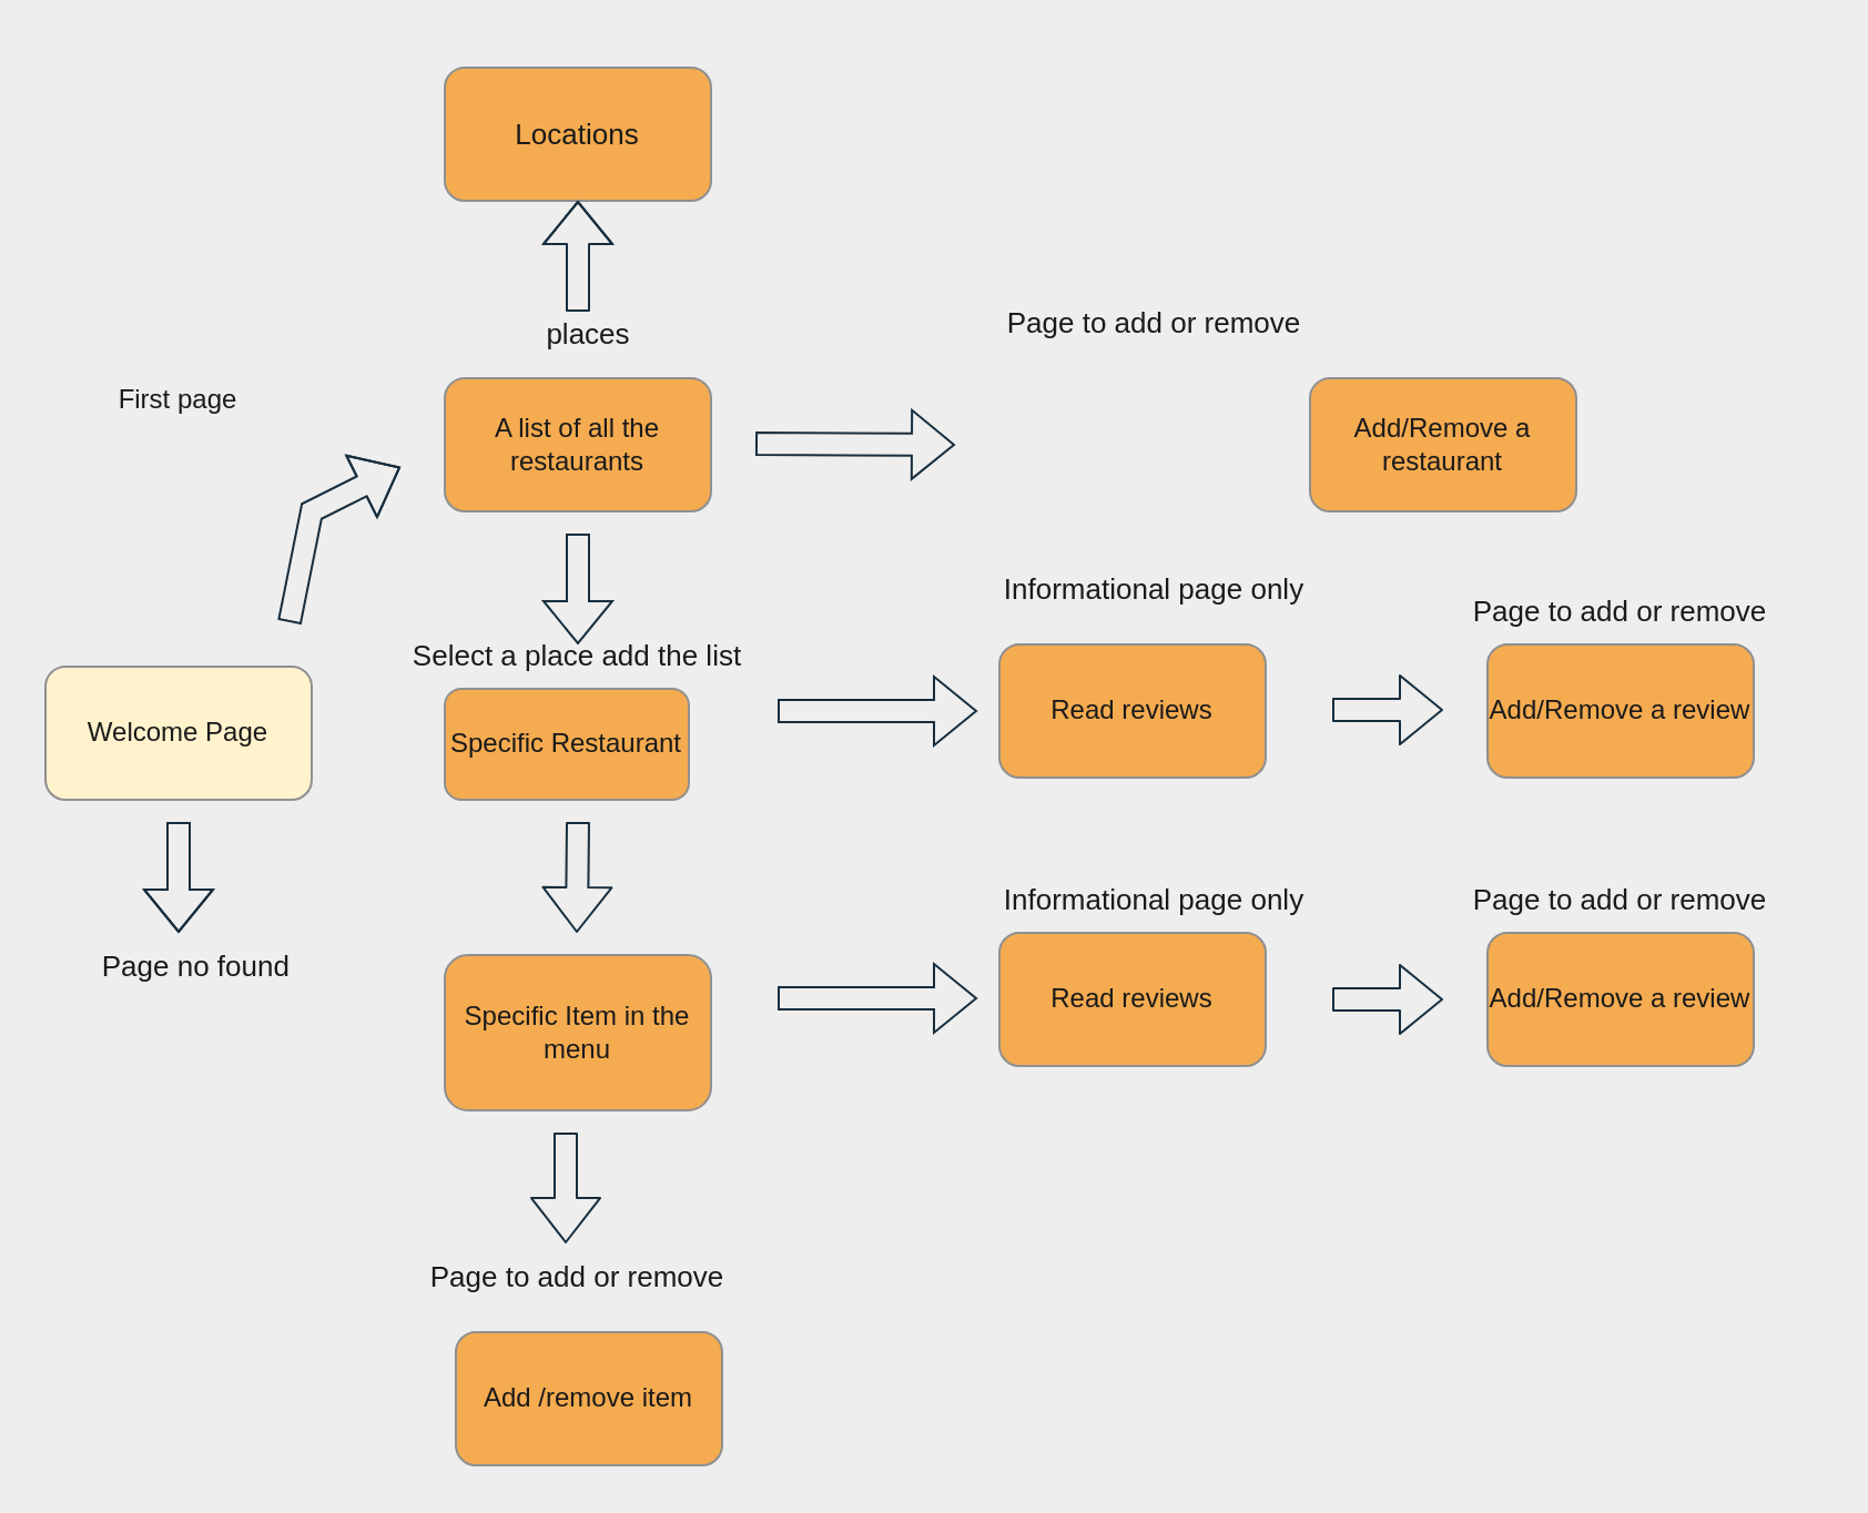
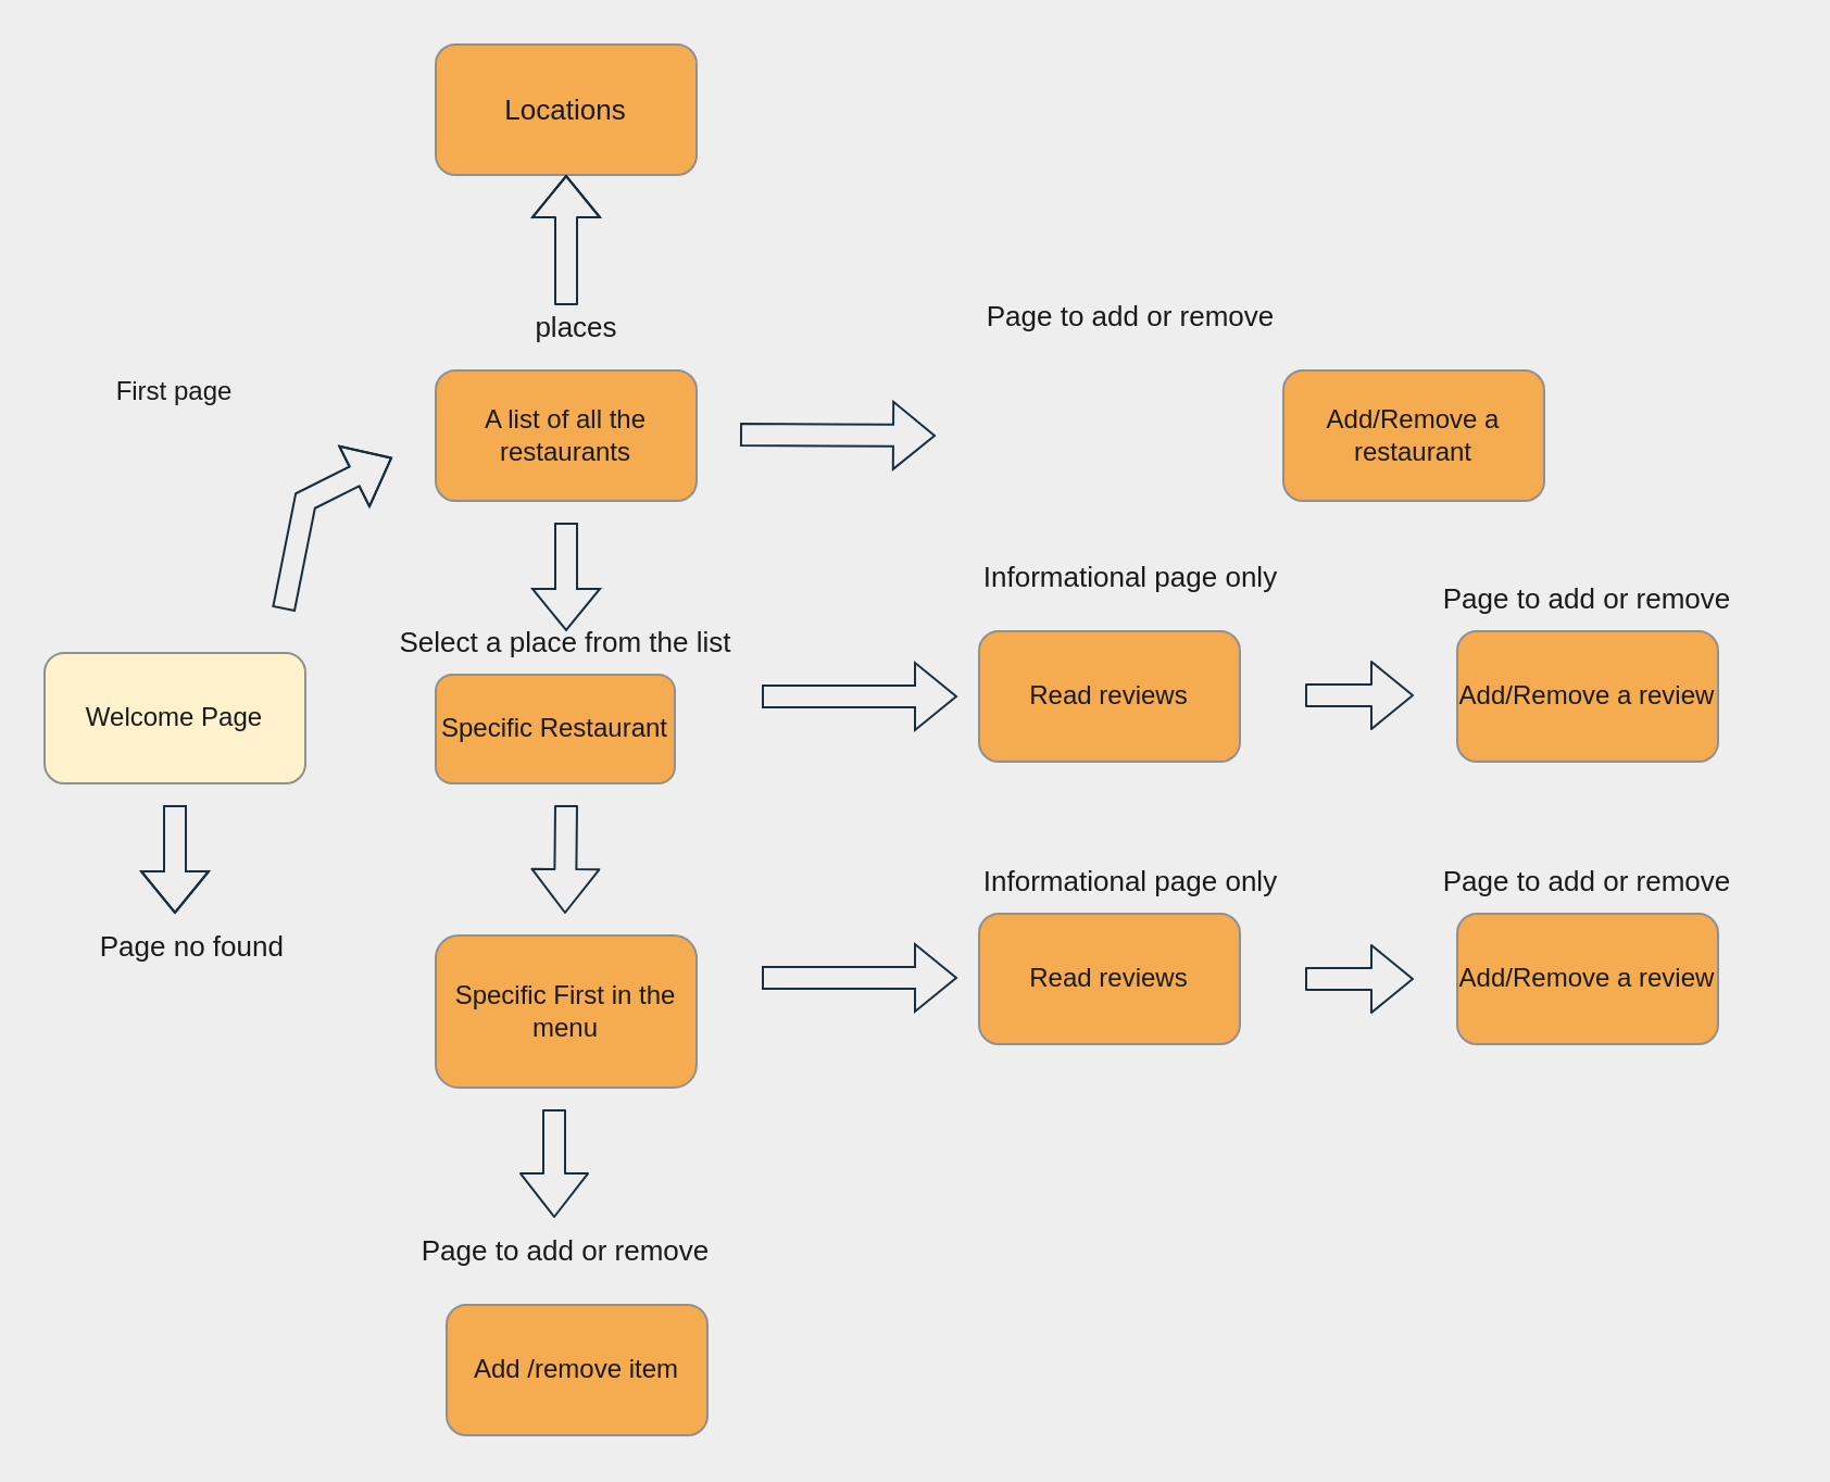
  <mxCell id="0" />
  <mxCell id="1" parent="0" />
  <mxCell id="2" value="Welcome Page" style="rounded=1;whiteSpace=wrap;html=1;strokeColor=#909090;fillColor=#fff2cc;fontColor=#1A1A1A;" parent="1" vertex="1"><mxGeometry x="20" y="300" width="120" height="60" as="geometry" /></mxCell>
  <mxCell id="3" value="" style="shape=flexArrow;endArrow=classic;html=1;rounded=0;strokeColor=#182E3E;fontColor=#1A1A1A;labelBackgroundColor=#EEEEEE;" parent="1" edge="1"><mxGeometry width="50" height="50" relative="1" as="geometry"><mxPoint x="130" y="280" as="sourcePoint" /><mxPoint x="180" y="210" as="targetPoint" /><Array as="points"><mxPoint x="140" y="230" /></Array></mxGeometry></mxCell>
  <mxCell id="4" value="A list of all the restaurants" style="rounded=1;whiteSpace=wrap;html=1;strokeColor=#909090;fillColor=#F5AB50;fontColor=#1A1A1A;" parent="1" vertex="1"><mxGeometry x="200" y="170" width="120" height="60" as="geometry" /></mxCell>
  <mxCell id="5" value="Read reviews" style="rounded=1;whiteSpace=wrap;html=1;strokeColor=#909090;fillColor=#F5AB50;fontColor=#1A1A1A;" parent="1" vertex="1"><mxGeometry x="450" y="290" width="120" height="60" as="geometry" /></mxCell>
  <mxCell id="6" value="" style="shape=flexArrow;endArrow=classic;html=1;rounded=0;strokeColor=#182E3E;fontColor=#1A1A1A;labelBackgroundColor=#EEEEEE;" parent="1" edge="1"><mxGeometry width="50" height="50" relative="1" as="geometry"><mxPoint x="80" y="370" as="sourcePoint" /><mxPoint x="80" y="420" as="targetPoint" /><Array as="points"><mxPoint x="80" y="390" /></Array></mxGeometry></mxCell>
  <mxCell id="7" value="Specific Restaurant" style="rounded=1;whiteSpace=wrap;html=1;strokeColor=#909090;fillColor=#F5AB50;fontColor=#1A1A1A;" parent="1" vertex="1"><mxGeometry x="200" y="310" width="110" height="50" as="geometry" /></mxCell>
  <mxCell id="8" value="" style="shape=flexArrow;endArrow=classic;html=1;rounded=0;strokeColor=#182E3E;fontColor=#1A1A1A;labelBackgroundColor=#EEEEEE;" parent="1" edge="1"><mxGeometry width="50" height="50" relative="1" as="geometry"><mxPoint x="350" y="320" as="sourcePoint" /><mxPoint x="440" y="320" as="targetPoint" /><Array as="points" /></mxGeometry></mxCell>
  <mxCell id="9" value="" style="shape=flexArrow;endArrow=classic;html=1;rounded=0;strokeColor=#182E3E;fontColor=#1A1A1A;labelBackgroundColor=#EEEEEE;" parent="1" edge="1"><mxGeometry width="50" height="50" relative="1" as="geometry"><mxPoint x="340" y="199.5" as="sourcePoint" /><mxPoint x="430" y="200" as="targetPoint" /></mxGeometry></mxCell>
  <mxCell id="10" value="Add/Remove a restaurant" style="rounded=1;whiteSpace=wrap;html=1;strokeColor=#909090;fillColor=#F5AB50;fontColor=#1A1A1A;" parent="1" vertex="1"><mxGeometry x="590" y="170" width="120" height="60" as="geometry" /></mxCell>
- <mxCell id="11" value="Specific Item in the menu" style="rounded=1;whiteSpace=wrap;html=1;strokeColor=#909090;fillColor=#F5AB50;fontColor=#1A1A1A;" parent="1" vertex="1"><mxGeometry x="200" y="430" width="120" height="70" as="geometry" /></mxCell>
+ <mxCell id="11" value="Specific First in the menu" style="rounded=1;whiteSpace=wrap;html=1;strokeColor=#909090;fillColor=#F5AB50;fontColor=#1A1A1A;" parent="1" vertex="1"><mxGeometry x="200" y="430" width="120" height="70" as="geometry" /></mxCell>
  <mxCell id="12" value="" style="shape=flexArrow;endArrow=classic;html=1;rounded=0;strokeColor=#182E3E;fontColor=#1A1A1A;labelBackgroundColor=#EEEEEE;" parent="1" edge="1"><mxGeometry width="50" height="50" relative="1" as="geometry"><mxPoint x="350" y="449.5" as="sourcePoint" /><mxPoint x="440" y="449.5" as="targetPoint" /></mxGeometry></mxCell>
  <mxCell id="13" value="Read reviews" style="rounded=1;whiteSpace=wrap;html=1;strokeColor=#909090;fillColor=#F5AB50;fontColor=#1A1A1A;" parent="1" vertex="1"><mxGeometry x="450" y="420" width="120" height="60" as="geometry" /></mxCell>
  <mxCell id="14" value="" style="shape=flexArrow;endArrow=classic;html=1;rounded=1;sketch=0;fontColor=#1A1A1A;strokeColor=#182E3E;curved=0;labelBackgroundColor=#EEEEEE;" parent="1" edge="1"><mxGeometry width="50" height="50" relative="1" as="geometry"><mxPoint x="600" y="319.5" as="sourcePoint" /><mxPoint x="650" y="319.5" as="targetPoint" /></mxGeometry></mxCell>
  <mxCell id="15" value="Add/Remove a review" style="rounded=1;whiteSpace=wrap;html=1;sketch=0;fontColor=#1A1A1A;strokeColor=#909090;fillColor=#F5AB50;" parent="1" vertex="1"><mxGeometry x="670" y="290" width="120" height="60" as="geometry" /></mxCell>
  <mxCell id="16" value="Add /remove item" style="rounded=1;whiteSpace=wrap;html=1;sketch=0;fontColor=#1A1A1A;strokeColor=#909090;fillColor=#F5AB50;" parent="1" vertex="1"><mxGeometry x="205" y="600" width="120" height="60" as="geometry" /></mxCell>
  <mxCell id="17" value="" style="shape=flexArrow;endArrow=classic;html=1;rounded=1;sketch=0;fontColor=#1A1A1A;strokeColor=#182E3E;curved=0;width=10;endSize=6.33;labelBackgroundColor=#EEEEEE;" parent="1" edge="1"><mxGeometry width="50" height="50" relative="1" as="geometry"><mxPoint x="260" y="370" as="sourcePoint" /><mxPoint x="259.5" y="420" as="targetPoint" /></mxGeometry></mxCell>
  <mxCell id="18" value="" style="shape=flexArrow;endArrow=classic;html=1;rounded=0;strokeColor=#182E3E;fontColor=#1A1A1A;labelBackgroundColor=#EEEEEE;" edge="1" parent="1"><mxGeometry width="50" height="50" relative="1" as="geometry"><mxPoint x="260" y="240" as="sourcePoint" /><mxPoint x="260" y="290" as="targetPoint" /></mxGeometry></mxCell>
  <mxCell id="19" value="First page" style="text;html=1;strokeColor=none;fillColor=none;align=center;verticalAlign=middle;whiteSpace=wrap;rounded=0;sketch=0;fontColor=#1A1A1A;" vertex="1" parent="1"><mxGeometry x="50" y="165" width="60" height="30" as="geometry" /></mxCell>
  <mxCell id="20" value="places" style="text;html=1;strokeColor=none;fillColor=none;align=center;verticalAlign=middle;whiteSpace=wrap;rounded=0;sketch=0;fontSize=13;fontColor=#1A1A1A;" vertex="1" parent="1"><mxGeometry x="200" y="140" width="130" height="20" as="geometry" /></mxCell>
- <mxCell id="21" value="Select a place add the list" style="text;html=1;strokeColor=none;fillColor=none;align=center;verticalAlign=middle;whiteSpace=wrap;rounded=0;sketch=0;fontSize=13;fontColor=#1A1A1A;" vertex="1" parent="1"><mxGeometry x="180" y="280" width="160" height="30" as="geometry" /></mxCell>
+ <mxCell id="21" value="Select a place from the list" style="text;html=1;strokeColor=none;fillColor=none;align=center;verticalAlign=middle;whiteSpace=wrap;rounded=0;sketch=0;fontSize=13;fontColor=#1A1A1A;" vertex="1" parent="1"><mxGeometry x="180" y="280" width="160" height="30" as="geometry" /></mxCell>
  <mxCell id="22" value="Page to add or remove" style="text;html=1;strokeColor=none;fillColor=none;align=center;verticalAlign=middle;whiteSpace=wrap;rounded=0;sketch=0;fontSize=13;fontColor=#1A1A1A;" vertex="1" parent="1"><mxGeometry x="430" y="130" width="180" height="30" as="geometry" /></mxCell>
  <mxCell id="23" value="Informational page only" style="text;html=1;strokeColor=none;fillColor=none;align=center;verticalAlign=middle;whiteSpace=wrap;rounded=0;sketch=0;fontSize=13;fontColor=#1A1A1A;" vertex="1" parent="1"><mxGeometry x="445" y="250" width="150" height="30" as="geometry" /></mxCell>
  <mxCell id="24" value="Informational page only" style="text;html=1;strokeColor=none;fillColor=none;align=center;verticalAlign=middle;whiteSpace=wrap;rounded=0;sketch=0;fontSize=13;fontColor=#1A1A1A;" vertex="1" parent="1"><mxGeometry x="445" y="390" width="150" height="30" as="geometry" /></mxCell>
  <mxCell id="25" value="" style="shape=flexArrow;endArrow=classic;html=1;rounded=1;sketch=0;fontColor=#1A1A1A;strokeColor=#182E3E;curved=0;labelBackgroundColor=#EEEEEE;" edge="1" parent="1"><mxGeometry width="50" height="50" relative="1" as="geometry"><mxPoint x="600" y="450" as="sourcePoint" /><mxPoint x="650" y="450" as="targetPoint" /></mxGeometry></mxCell>
  <mxCell id="26" value="Add/Remove a review" style="rounded=1;whiteSpace=wrap;html=1;sketch=0;fontColor=#1A1A1A;strokeColor=#909090;fillColor=#F5AB50;" vertex="1" parent="1"><mxGeometry x="670" y="420" width="120" height="60" as="geometry" /></mxCell>
  <mxCell id="27" value="Page to add or remove" style="text;html=1;strokeColor=none;fillColor=none;align=center;verticalAlign=middle;whiteSpace=wrap;rounded=0;sketch=0;fontSize=13;fontColor=#1A1A1A;" vertex="1" parent="1"><mxGeometry x="640" y="260" width="180" height="30" as="geometry" /></mxCell>
  <mxCell id="28" value="Page to add or remove" style="text;html=1;strokeColor=none;fillColor=none;align=center;verticalAlign=middle;whiteSpace=wrap;rounded=0;sketch=0;fontSize=13;fontColor=#1A1A1A;" vertex="1" parent="1"><mxGeometry x="640" y="390" width="180" height="30" as="geometry" /></mxCell>
  <mxCell id="29" value="Page to add or remove" style="text;html=1;strokeColor=none;fillColor=none;align=center;verticalAlign=middle;whiteSpace=wrap;rounded=0;sketch=0;fontSize=13;fontColor=#1A1A1A;" vertex="1" parent="1"><mxGeometry x="170" y="560" width="180" height="30" as="geometry" /></mxCell>
  <mxCell id="30" value="" style="shape=flexArrow;endArrow=classic;html=1;rounded=1;sketch=0;fontColor=#1A1A1A;strokeColor=#182E3E;curved=0;width=10;endSize=6.33;labelBackgroundColor=#EEEEEE;" edge="1" parent="1"><mxGeometry width="50" height="50" relative="1" as="geometry"><mxPoint x="254.5" y="510" as="sourcePoint" /><mxPoint x="254.5" y="560" as="targetPoint" /></mxGeometry></mxCell>
  <mxCell id="31" value="Page no found&amp;nbsp;" style="text;html=1;strokeColor=none;fillColor=none;align=center;verticalAlign=middle;whiteSpace=wrap;rounded=0;sketch=0;fontSize=13;fontColor=#1A1A1A;" vertex="1" parent="1"><mxGeometry x="20" y="420" width="140" height="30" as="geometry" /></mxCell>
- <mxCell id="32" value="Locations" style="rounded=1;whiteSpace=wrap;html=1;sketch=0;fontSize=13;fontColor=#1A1A1A;strokeColor=#909090;fillColor=#F5AB50;" vertex="1" parent="1"><mxGeometry x="200" y="30" width="120" height="60" as="geometry" /></mxCell>
+ <mxCell id="32" value="Locations" style="rounded=1;whiteSpace=wrap;html=1;sketch=0;fontSize=13;fontColor=#1A1A1A;strokeColor=#909090;fillColor=#F5AB50;" vertex="1" parent="1"><mxGeometry x="200" y="20" width="120" height="60" as="geometry" /></mxCell>
  <mxCell id="33" value="" style="shape=flexArrow;endArrow=classic;html=1;rounded=1;sketch=0;fontSize=13;fontColor=#1A1A1A;strokeColor=#182E3E;curved=0;entryX=0.5;entryY=1;entryDx=0;entryDy=0;labelBackgroundColor=#EEEEEE;" edge="1" parent="1" target="32"><mxGeometry width="50" height="50" relative="1" as="geometry"><mxPoint x="260" y="140" as="sourcePoint" /><mxPoint x="280" y="90" as="targetPoint" /><Array as="points"><mxPoint x="260" y="120" /></Array></mxGeometry></mxCell>
